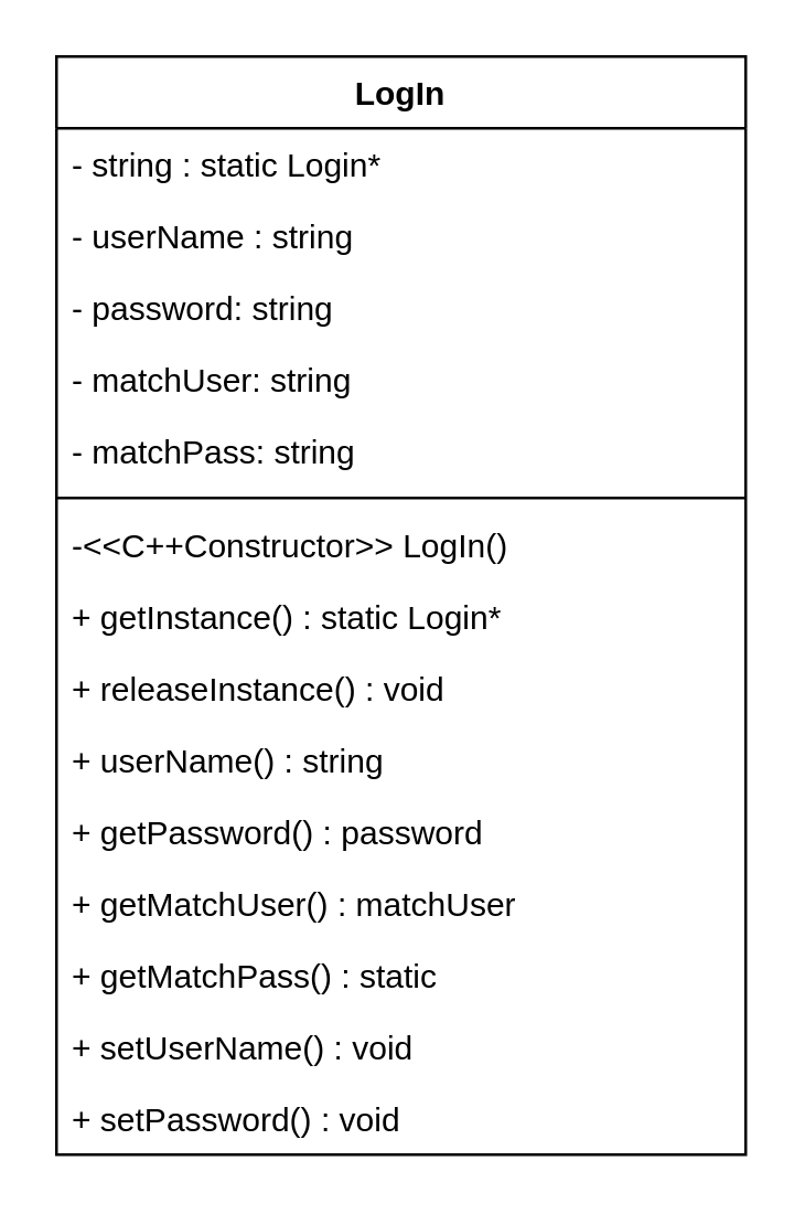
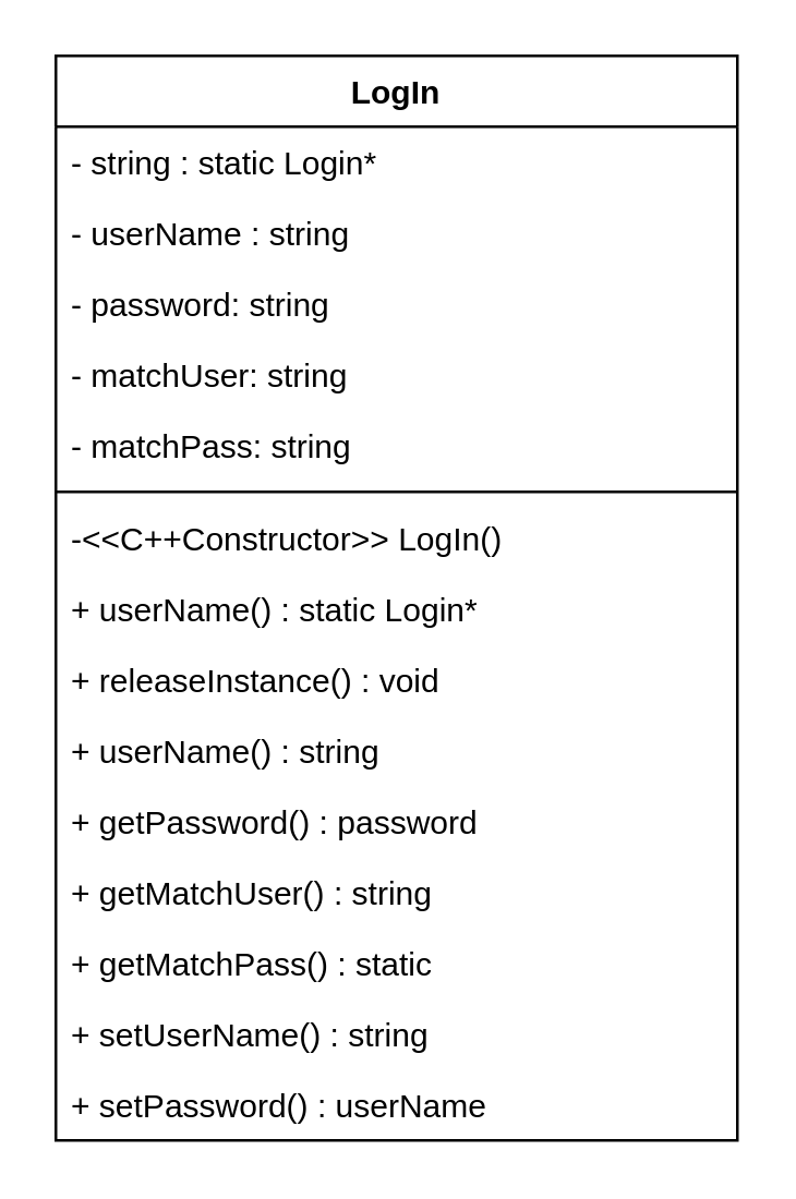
  <mxCell id="0" />
  <mxCell id="1" parent="0" />
  <mxCell id="2" value="LogIn" style="swimlane;fontStyle=1;align=center;verticalAlign=top;childLayout=stackLayout;horizontal=1;startSize=26;horizontalStack=0;resizeParent=1;resizeParentMax=0;resizeLast=0;collapsible=1;marginBottom=0;whiteSpace=wrap;html=1;" vertex="1" parent="1"><mxGeometry x="20" width="250" height="398" as="geometry" y="20" /></mxCell>
  <mxCell id="3" value="- string : static Login*" style="text;strokeColor=none;fillColor=none;align=left;verticalAlign=top;spacingLeft=4;spacingRight=4;overflow=hidden;rotatable=0;points=[[0,0.5],[1,0.5]];portConstraint=eastwest;whiteSpace=wrap;html=1;" vertex="1" parent="2"><mxGeometry y="26" width="250" height="26" as="geometry" /></mxCell>
  <mxCell id="4" value="- userName : string" style="text;strokeColor=none;fillColor=none;align=left;verticalAlign=top;spacingLeft=4;spacingRight=4;overflow=hidden;rotatable=0;points=[[0,0.5],[1,0.5]];portConstraint=eastwest;whiteSpace=wrap;html=1;" vertex="1" parent="2"><mxGeometry y="52" width="250" height="26" as="geometry" /></mxCell>
  <mxCell id="5" value="- password: string" style="text;strokeColor=none;fillColor=none;align=left;verticalAlign=top;spacingLeft=4;spacingRight=4;overflow=hidden;rotatable=0;points=[[0,0.5],[1,0.5]];portConstraint=eastwest;whiteSpace=wrap;html=1;" vertex="1" parent="2"><mxGeometry y="78" width="250" height="26" as="geometry" /></mxCell>
  <mxCell id="6" value="- matchUser: string" style="text;strokeColor=none;fillColor=none;align=left;verticalAlign=top;spacingLeft=4;spacingRight=4;overflow=hidden;rotatable=0;points=[[0,0.5],[1,0.5]];portConstraint=eastwest;whiteSpace=wrap;html=1;" vertex="1" parent="2"><mxGeometry y="104" width="250" height="26" as="geometry" /></mxCell>
  <mxCell id="7" value="- matchPass: string" style="text;strokeColor=none;fillColor=none;align=left;verticalAlign=top;spacingLeft=4;spacingRight=4;overflow=hidden;rotatable=0;points=[[0,0.5],[1,0.5]];portConstraint=eastwest;whiteSpace=wrap;html=1;" vertex="1" parent="2"><mxGeometry y="130" width="250" height="26" as="geometry" /></mxCell>
  <mxCell id="8" value="" style="line;strokeWidth=1;fillColor=none;align=left;verticalAlign=middle;spacingTop=-1;spacingLeft=3;spacingRight=3;rotatable=0;labelPosition=right;points=[];portConstraint=eastwest;strokeColor=inherit;" vertex="1" parent="2"><mxGeometry y="156" width="250" height="8" as="geometry" /></mxCell>
  <mxCell id="9" value="-&amp;lt;&amp;lt;C++Constructor&amp;gt;&amp;gt; LogIn()" style="text;strokeColor=none;fillColor=none;align=left;verticalAlign=top;spacingLeft=4;spacingRight=4;overflow=hidden;rotatable=0;points=[[0,0.5],[1,0.5]];portConstraint=eastwest;whiteSpace=wrap;html=1;" vertex="1" parent="2"><mxGeometry y="164" width="250" height="26" as="geometry" /></mxCell>
- <mxCell id="10" value="+ getInstance() : static Login*" style="text;strokeColor=none;fillColor=none;align=left;verticalAlign=top;spacingLeft=4;spacingRight=4;overflow=hidden;rotatable=0;points=[[0,0.5],[1,0.5]];portConstraint=eastwest;whiteSpace=wrap;html=1;" vertex="1" parent="2"><mxGeometry y="190" width="250" height="26" as="geometry" /></mxCell>
+ <mxCell id="10" value="+ userName() : static Login*" style="text;strokeColor=none;fillColor=none;align=left;verticalAlign=top;spacingLeft=4;spacingRight=4;overflow=hidden;rotatable=0;points=[[0,0.5],[1,0.5]];portConstraint=eastwest;whiteSpace=wrap;html=1;" vertex="1" parent="2"><mxGeometry y="190" width="250" height="26" as="geometry" /></mxCell>
  <mxCell id="11" value="+ releaseInstance() : void" style="text;strokeColor=none;fillColor=none;align=left;verticalAlign=top;spacingLeft=4;spacingRight=4;overflow=hidden;rotatable=0;points=[[0,0.5],[1,0.5]];portConstraint=eastwest;whiteSpace=wrap;html=1;" vertex="1" parent="2"><mxGeometry y="216" width="250" height="26" as="geometry" /></mxCell>
  <mxCell id="12" value="+ userName() : string" style="text;strokeColor=none;fillColor=none;align=left;verticalAlign=top;spacingLeft=4;spacingRight=4;overflow=hidden;rotatable=0;points=[[0,0.5],[1,0.5]];portConstraint=eastwest;whiteSpace=wrap;html=1;" vertex="1" parent="2"><mxGeometry y="242" width="250" height="26" as="geometry" /></mxCell>
  <mxCell id="13" value="+ getPassword() : password" style="text;strokeColor=none;fillColor=none;align=left;verticalAlign=top;spacingLeft=4;spacingRight=4;overflow=hidden;rotatable=0;points=[[0,0.5],[1,0.5]];portConstraint=eastwest;whiteSpace=wrap;html=1;" vertex="1" parent="2"><mxGeometry y="268" width="250" height="26" as="geometry" /></mxCell>
- <mxCell id="14" value="+ getMatchUser() : matchUser" style="text;strokeColor=none;fillColor=none;align=left;verticalAlign=top;spacingLeft=4;spacingRight=4;overflow=hidden;rotatable=0;points=[[0,0.5],[1,0.5]];portConstraint=eastwest;whiteSpace=wrap;html=1;" vertex="1" parent="2"><mxGeometry y="294" width="250" height="26" as="geometry" /></mxCell>
+ <mxCell id="14" value="+ getMatchUser() : string" style="text;strokeColor=none;fillColor=none;align=left;verticalAlign=top;spacingLeft=4;spacingRight=4;overflow=hidden;rotatable=0;points=[[0,0.5],[1,0.5]];portConstraint=eastwest;whiteSpace=wrap;html=1;" vertex="1" parent="2"><mxGeometry y="294" width="250" height="26" as="geometry" /></mxCell>
  <mxCell id="15" value="+ getMatchPass() : static" style="text;strokeColor=none;fillColor=none;align=left;verticalAlign=top;spacingLeft=4;spacingRight=4;overflow=hidden;rotatable=0;points=[[0,0.5],[1,0.5]];portConstraint=eastwest;whiteSpace=wrap;html=1;" vertex="1" parent="2"><mxGeometry y="320" width="250" height="26" as="geometry" /></mxCell>
- <mxCell id="16" value="+ setUserName() : void" style="text;strokeColor=none;fillColor=none;align=left;verticalAlign=top;spacingLeft=4;spacingRight=4;overflow=hidden;rotatable=0;points=[[0,0.5],[1,0.5]];portConstraint=eastwest;whiteSpace=wrap;html=1;" vertex="1" parent="2"><mxGeometry y="346" width="250" height="26" as="geometry" /></mxCell>
- <mxCell id="17" value="+ setPassword() : void" style="text;strokeColor=none;fillColor=none;align=left;verticalAlign=top;spacingLeft=4;spacingRight=4;overflow=hidden;rotatable=0;points=[[0,0.5],[1,0.5]];portConstraint=eastwest;whiteSpace=wrap;html=1;" vertex="1" parent="2"><mxGeometry y="372" width="250" height="26" as="geometry" /></mxCell>
+ <mxCell id="16" value="+ setUserName() : string" style="text;strokeColor=none;fillColor=none;align=left;verticalAlign=top;spacingLeft=4;spacingRight=4;overflow=hidden;rotatable=0;points=[[0,0.5],[1,0.5]];portConstraint=eastwest;whiteSpace=wrap;html=1;" vertex="1" parent="2"><mxGeometry y="346" width="250" height="26" as="geometry" /></mxCell>
+ <mxCell id="17" value="+ setPassword() : userName" style="text;strokeColor=none;fillColor=none;align=left;verticalAlign=top;spacingLeft=4;spacingRight=4;overflow=hidden;rotatable=0;points=[[0,0.5],[1,0.5]];portConstraint=eastwest;whiteSpace=wrap;html=1;" vertex="1" parent="2"><mxGeometry y="372" width="250" height="26" as="geometry" /></mxCell>
